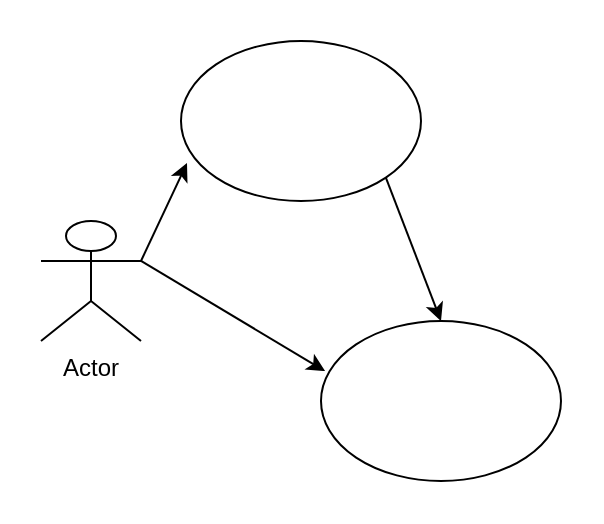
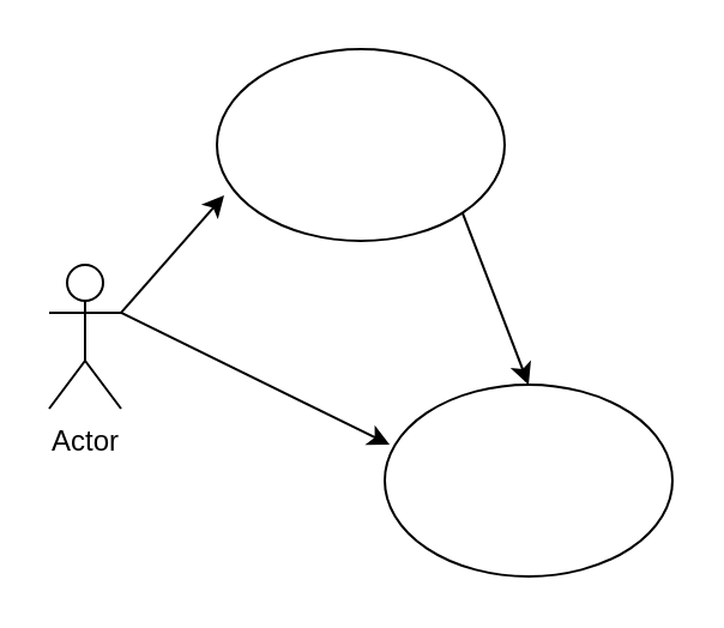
  <mxCell id="0" />
  <mxCell id="1" parent="0" />
  <mxCell id="2" style="rounded=0;orthogonalLoop=1;jettySize=auto;html=1;exitX=1;exitY=0.333;exitDx=0;exitDy=0;exitPerimeter=0;entryX=0.025;entryY=0.763;entryDx=0;entryDy=0;entryPerimeter=0;" edge="1" parent="1" source="4" target="6"><mxGeometry relative="1" as="geometry" /></mxCell>
  <mxCell id="3" style="rounded=0;orthogonalLoop=1;jettySize=auto;html=1;exitX=1;exitY=0.333;exitDx=0;exitDy=0;exitPerimeter=0;entryX=0.017;entryY=0.313;entryDx=0;entryDy=0;entryPerimeter=0;" edge="1" parent="1" source="4" target="7"><mxGeometry relative="1" as="geometry" /></mxCell>
- <mxCell id="4" value="Actor" style="shape=umlActor;verticalLabelPosition=bottom;verticalAlign=top;html=1;outlineConnect=0;" vertex="1" parent="1"><mxGeometry x="20" y="110" width="50" height="60" as="geometry" /></mxCell>
+ <mxCell id="4" value="Actor" style="shape=umlActor;verticalLabelPosition=bottom;verticalAlign=top;html=1;outlineConnect=0;" vertex="1" parent="1"><mxGeometry x="20" y="110" width="30" height="60" as="geometry" /></mxCell>
  <mxCell id="5" style="rounded=0;orthogonalLoop=1;jettySize=auto;html=1;exitX=1;exitY=1;exitDx=0;exitDy=0;entryX=0.5;entryY=0;entryDx=0;entryDy=0;" edge="1" parent="1" source="6" target="7"><mxGeometry relative="1" as="geometry" /></mxCell>
  <mxCell id="6" value="" style="ellipse;whiteSpace=wrap;html=1;" vertex="1" parent="1"><mxGeometry x="90" y="20" width="120" height="80" as="geometry" /></mxCell>
  <mxCell id="7" value="" style="ellipse;whiteSpace=wrap;html=1;" vertex="1" parent="1"><mxGeometry x="160" y="160" width="120" height="80" as="geometry" /></mxCell>
